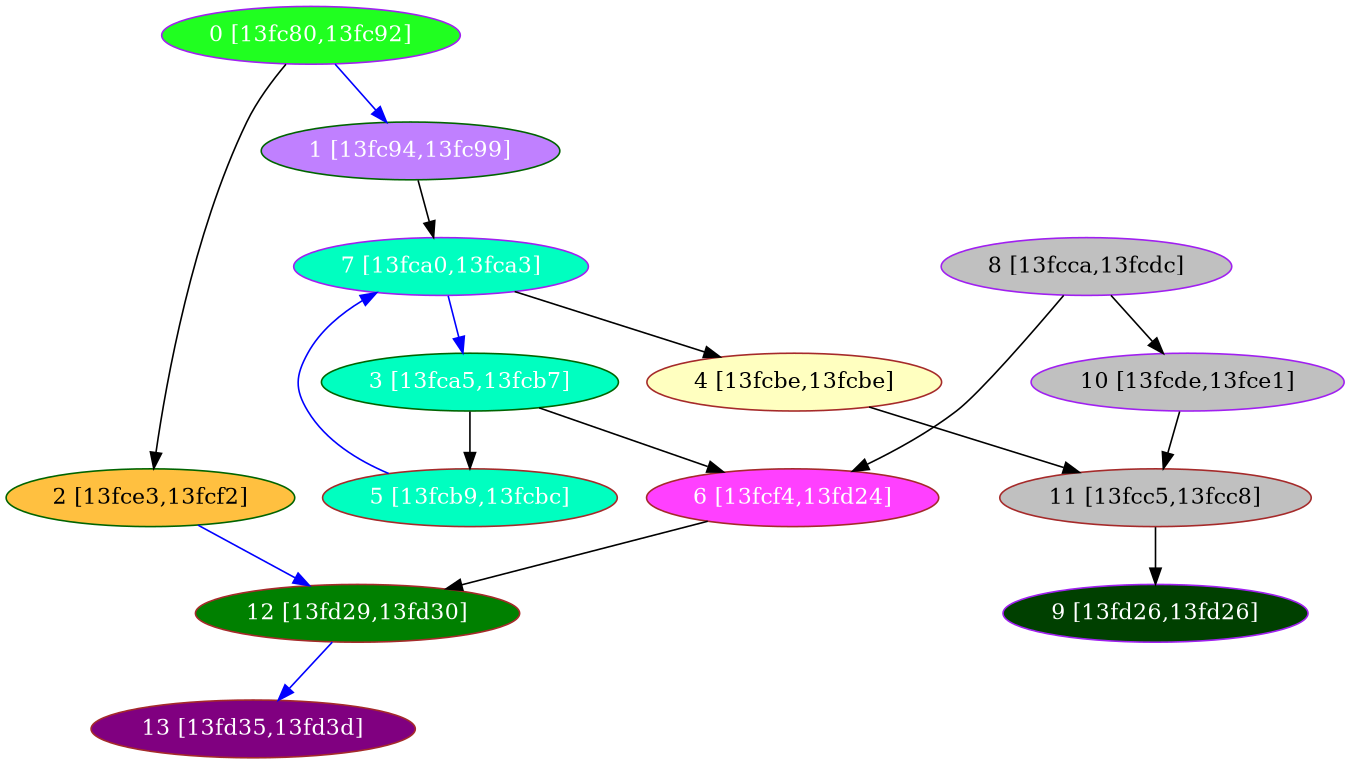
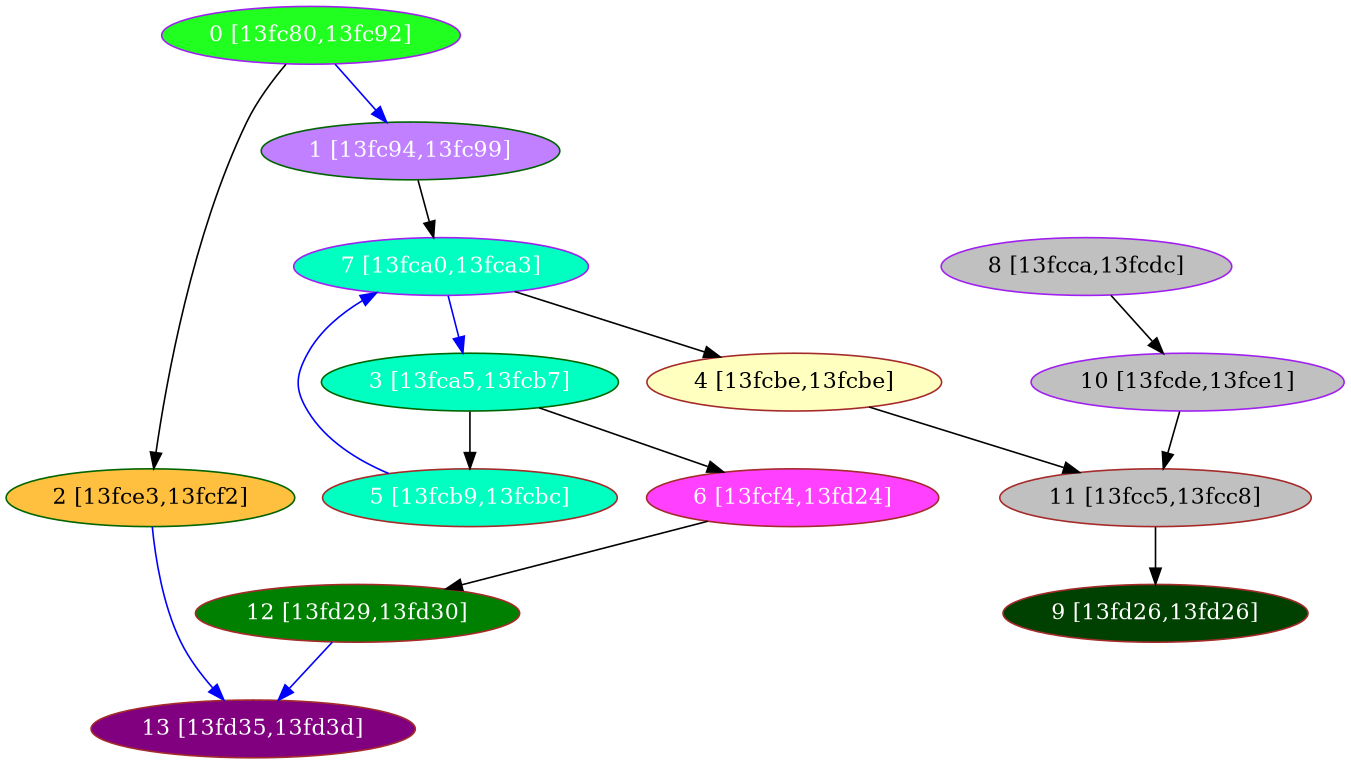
  digraph {
    node [color=brown fillcolor="#00FFC0" fontcolor="#ffffff" shape=oval style=filled]
    edge [color=black]
    n1 [color=purple fillcolor="#20FF20" label="0 [13fc80,13fc92]"]
    n2 [color=darkgreen fillcolor="#C080FF" label="1 [13fc94,13fc99]"]
    n3 [color=darkgreen fillcolor="#FFC040" fontcolor="#000000" label="2 [13fce3,13fcf2]"]
    n4 [color=purple label="7 [13fca0,13fca3]"]
    n5 [fillcolor="#800080" label="13 [13fd35,13fd3d]"]
    n6 [color=darkgreen label="3 [13fca5,13fcb7]"]
    n7 [fillcolor="#FFFFC0" fontcolor="#000000" label="4 [13fcbe,13fcbe]"]
    n8 [label="5 [13fcb9,13fcbc]"]
    n9 [fillcolor="#FF40FF" label="6 [13fcf4,13fd24]"]
    n10 [fillcolor="#008000" label="12 [13fd29,13fd30]"]
    n11 [fillcolor="#C0C0C0" fontcolor="#000000" label="11 [13fcc5,13fcc8]"]
-   n12 [color=purple fillcolor="#004000" label="9 [13fd26,13fd26]"]
+   n12 [fillcolor="#004000" label="9 [13fd26,13fd26]"]
    n13 [color=purple fillcolor="#C0C0C0" fontcolor="#000000" label="8 [13fcca,13fcdc]"]
    n14 [color=purple fillcolor="#C0C0C0" fontcolor="#000000" label="10 [13fcde,13fce1]"]
    n1 -> n2 [color=blue]
    n1 -> n3
    n2 -> n4
-   n3 -> n10 [color=blue]
+   n3 -> n5 [color=blue]
    n4 -> n6 [color=blue]
    n4 -> n7
    n6 -> n8
    n6 -> n9
    n7 -> n11
    n8 -> n4 [color=blue]
    n9 -> n10
    n10 -> n5 [color=blue]
    n11 -> n12
-   n13 -> n9
    n13 -> n14
    n14 -> n11
  }
